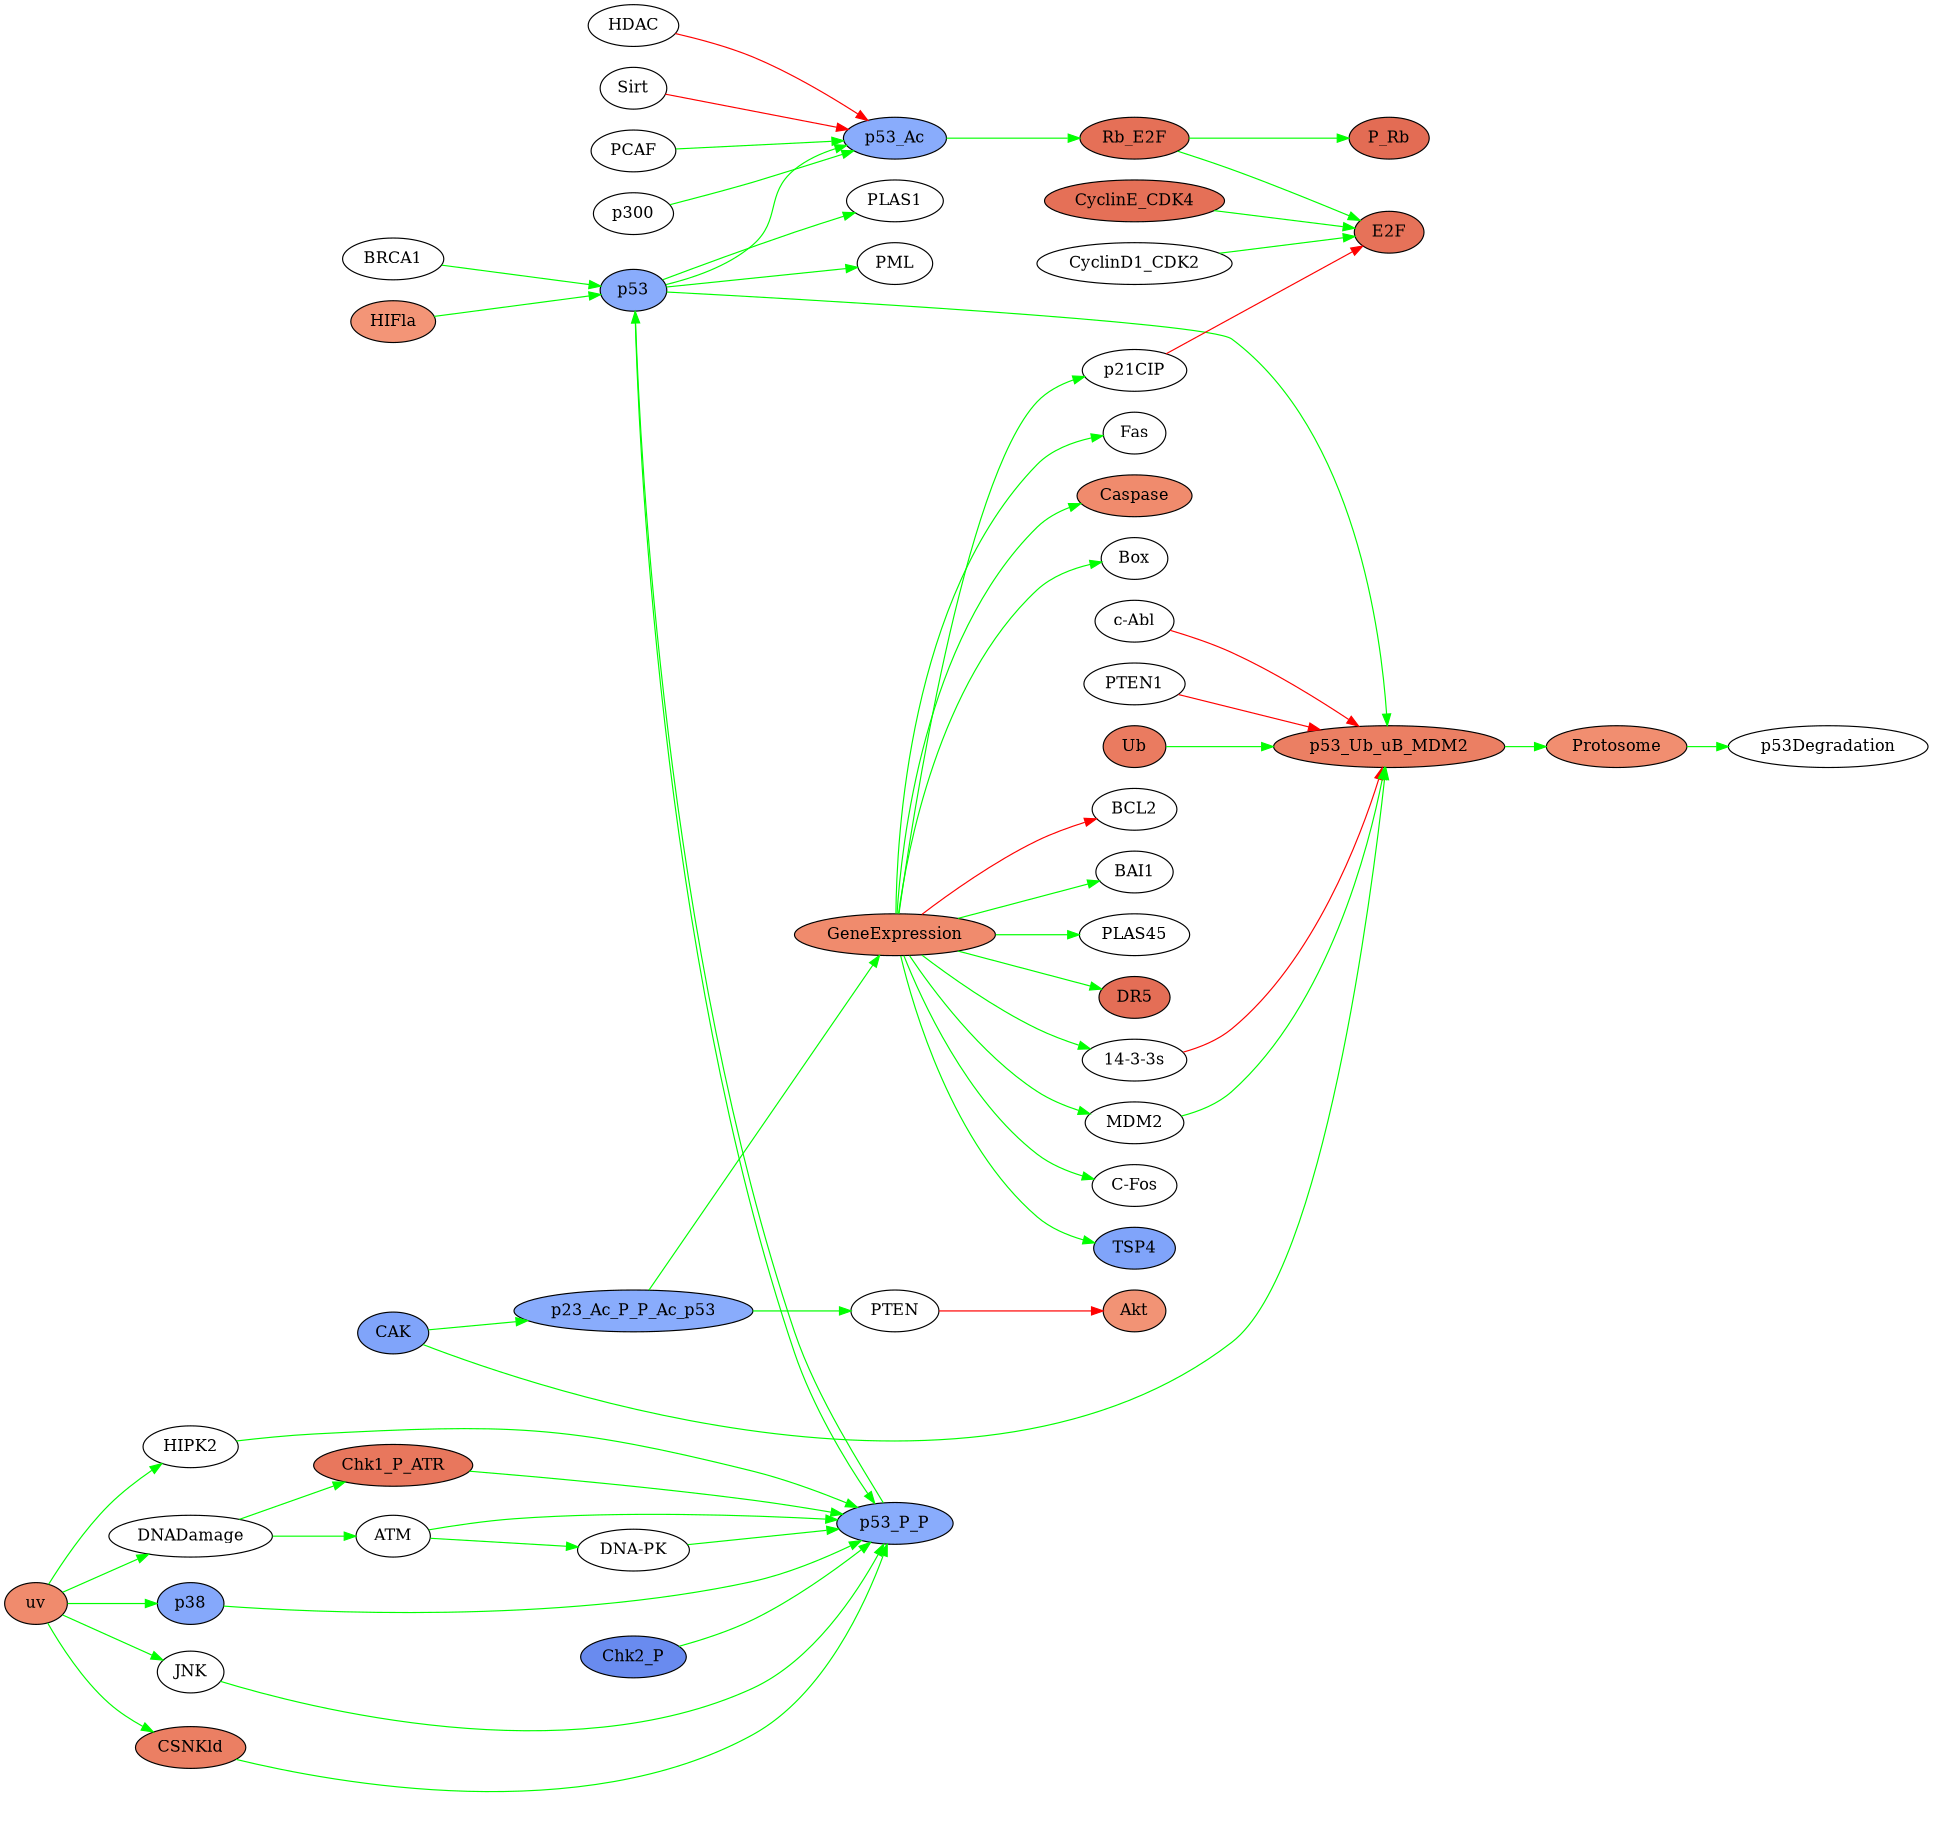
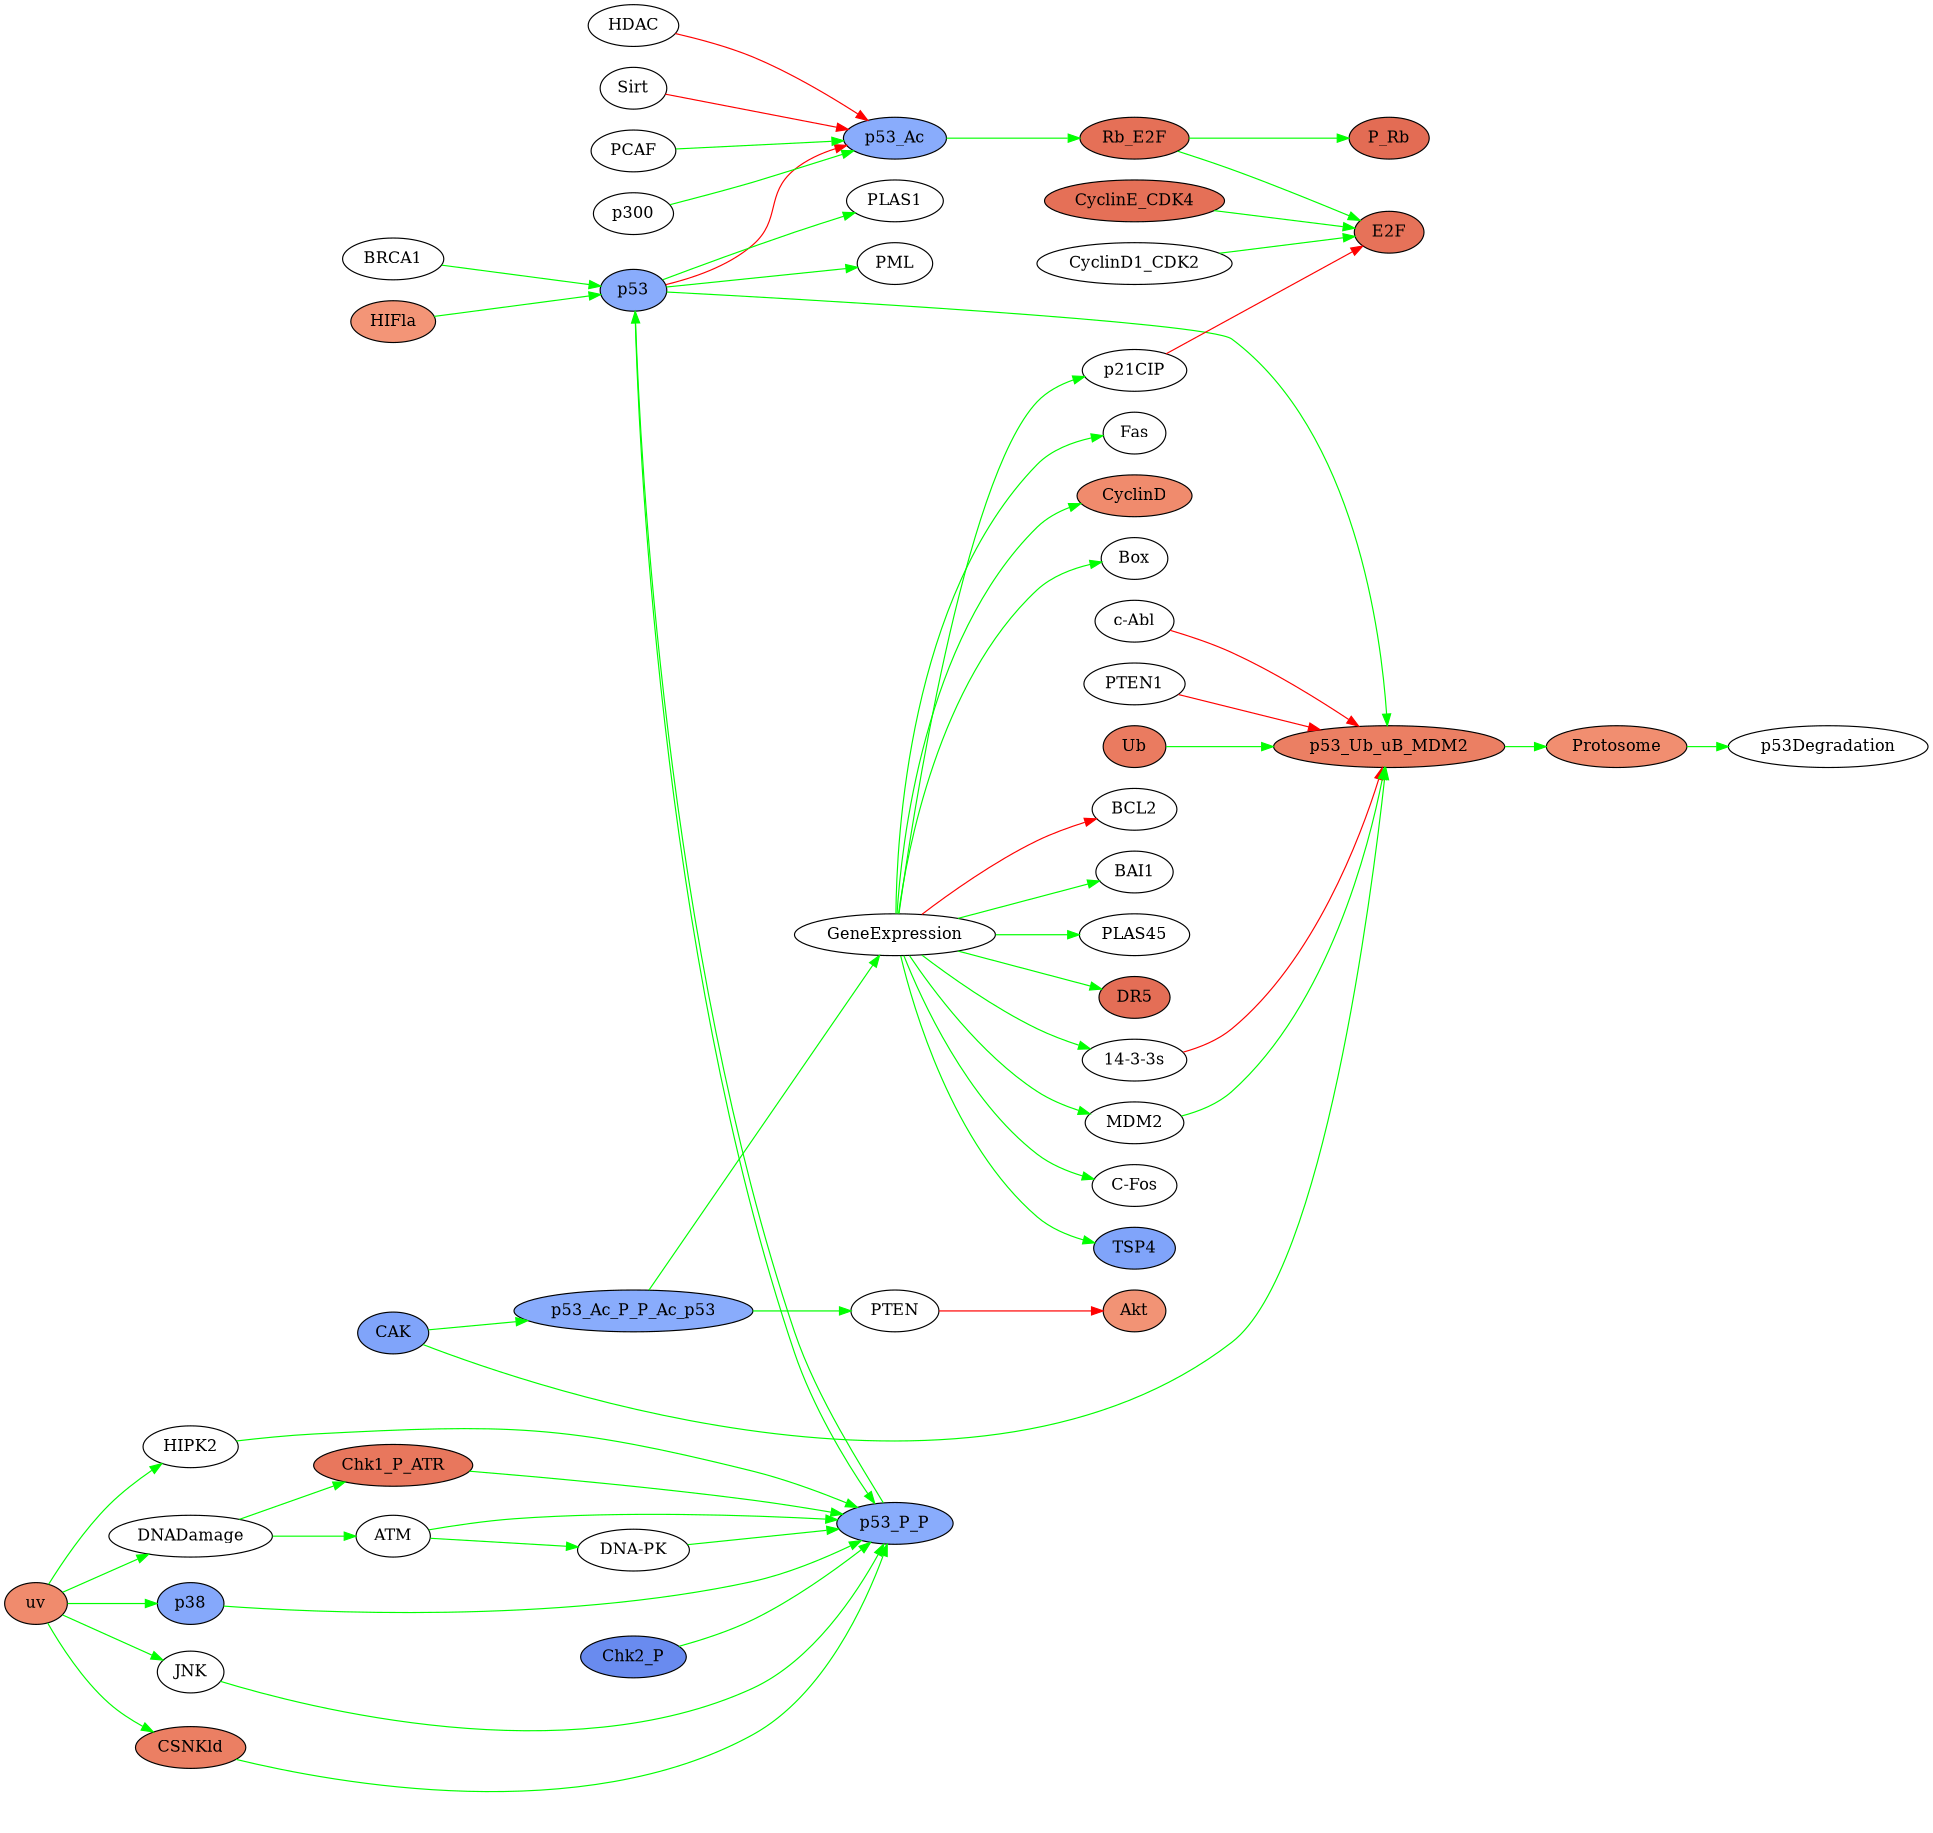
  strict digraph {
    rankdir=LR
    node [color=black fillcolor="#ffffff" style=filled]
    edge [color=green]
    CyclinE_CDK4 [fillcolor="#E57057"]
    E2F [fillcolor="#E67259"]
    p53 [fillcolor="#89ACFC"]
    BRCA1
    p53_Ub_uB_MDM2 [fillcolor="#EB7F63"]
    p53_P_P [fillcolor="#89ACFC"]
    p53_Ac [fillcolor="#89ACFC"]
    PML
    PLAS1
    Protosome [fillcolor="#F18E70"]
    Rb_E2F [fillcolor="#E57057"]
    p53Degradation
    CSNKld [fillcolor="#EB7F63"]
    DNADamage
    ATM
    Chk1_P_ATR [fillcolor="#E8775D"]
    "DNA-PK"
    PCAF
-   p53_Ac_P_P_Ac_p53 [fillcolor="#89ACFC" label=p23_Ac_P_P_Ac_p53]
+   p53_Ac_P_P_Ac_p53 [fillcolor="#89ACFC"]
    PTEN
-   GeneExpression [fillcolor="#F08B6D"]
+   GeneExpression
    p300
    CAK [fillcolor="#80A4FA"]
    Akt [fillcolor="#F29375"]
    "C-Fos"
    n26 [fillcolor="#80A4FA" label=TSP4]
    Fas
-   Caspase [fillcolor="#F08B6D"]
+   Caspase [fillcolor="#F08B6D" label=CyclinD]
    Box
    BCL2
    "14-3-3s"
    p21CIP
    MDM2
    BAI1
    n35 [label=PLAS45]
    DR5 [fillcolor="#E46E56"]
    HIPK2
    CyclinD1_CDK2
    "c-Abl"
    PTEN1 [color="" fillcolor="" style=""]
    HIFla [fillcolor="#F39577"]
    HDAC
    p38 [fillcolor="#85A8FB"]
    Ub [fillcolor="#EA7B60"]
    P_Rb [fillcolor="#E36C54"]
    uv [fillcolor="#F08B6D"]
    JNK
    Chk2_P [fillcolor="#698BEF"]
    Sirt
    CyclinE_CDK4 -> E2F
    p53 -> p53_Ub_uB_MDM2
    p53 -> p53_P_P
-   p53 -> p53_Ac
+   p53 -> p53_Ac [color=red]
    p53 -> PML
    p53 -> PLAS1
    BRCA1 -> p53
    p53_Ub_uB_MDM2 -> Protosome
    p53_P_P -> p53
    p53_Ac -> Rb_E2F
    Protosome -> p53Degradation
    Rb_E2F -> E2F
    Rb_E2F -> P_Rb
    CSNKld -> p53_P_P
    DNADamage -> ATM
    DNADamage -> Chk1_P_ATR
    ATM -> p53_P_P
    ATM -> "DNA-PK"
    Chk1_P_ATR -> p53_P_P
    "DNA-PK" -> p53_P_P
    PCAF -> p53_Ac
    p53_Ac_P_P_Ac_p53 -> PTEN
    p53_Ac_P_P_Ac_p53 -> GeneExpression
    PTEN -> Akt [color=red]
    GeneExpression -> "C-Fos"
    GeneExpression -> n26
    GeneExpression -> Fas
    GeneExpression -> Caspase
    GeneExpression -> Box
    GeneExpression -> BCL2 [color=red]
    GeneExpression -> "14-3-3s"
    GeneExpression -> p21CIP
    GeneExpression -> MDM2
    GeneExpression -> BAI1
    GeneExpression -> n35
    GeneExpression -> DR5
    p300 -> p53_Ac
    CAK -> p53_Ub_uB_MDM2
    CAK -> p53_Ac_P_P_Ac_p53
    "14-3-3s" -> p53_Ub_uB_MDM2 [color=red]
    p21CIP -> E2F [color=red]
    MDM2 -> p53_Ub_uB_MDM2
    HIPK2 -> p53_P_P
    CyclinD1_CDK2 -> E2F
    "c-Abl" -> p53_Ub_uB_MDM2 [color=red]
    PTEN1 -> p53_Ub_uB_MDM2 [color=red]
    HIFla -> p53
    HDAC -> p53_Ac [color=red]
    p38 -> p53_P_P
    Ub -> p53_Ub_uB_MDM2
    uv -> CSNKld
    uv -> DNADamage
    uv -> HIPK2
    uv -> p38
    uv -> JNK
    JNK -> p53_P_P
    Chk2_P -> p53_P_P
    Sirt -> p53_Ac [color=red]
  }
